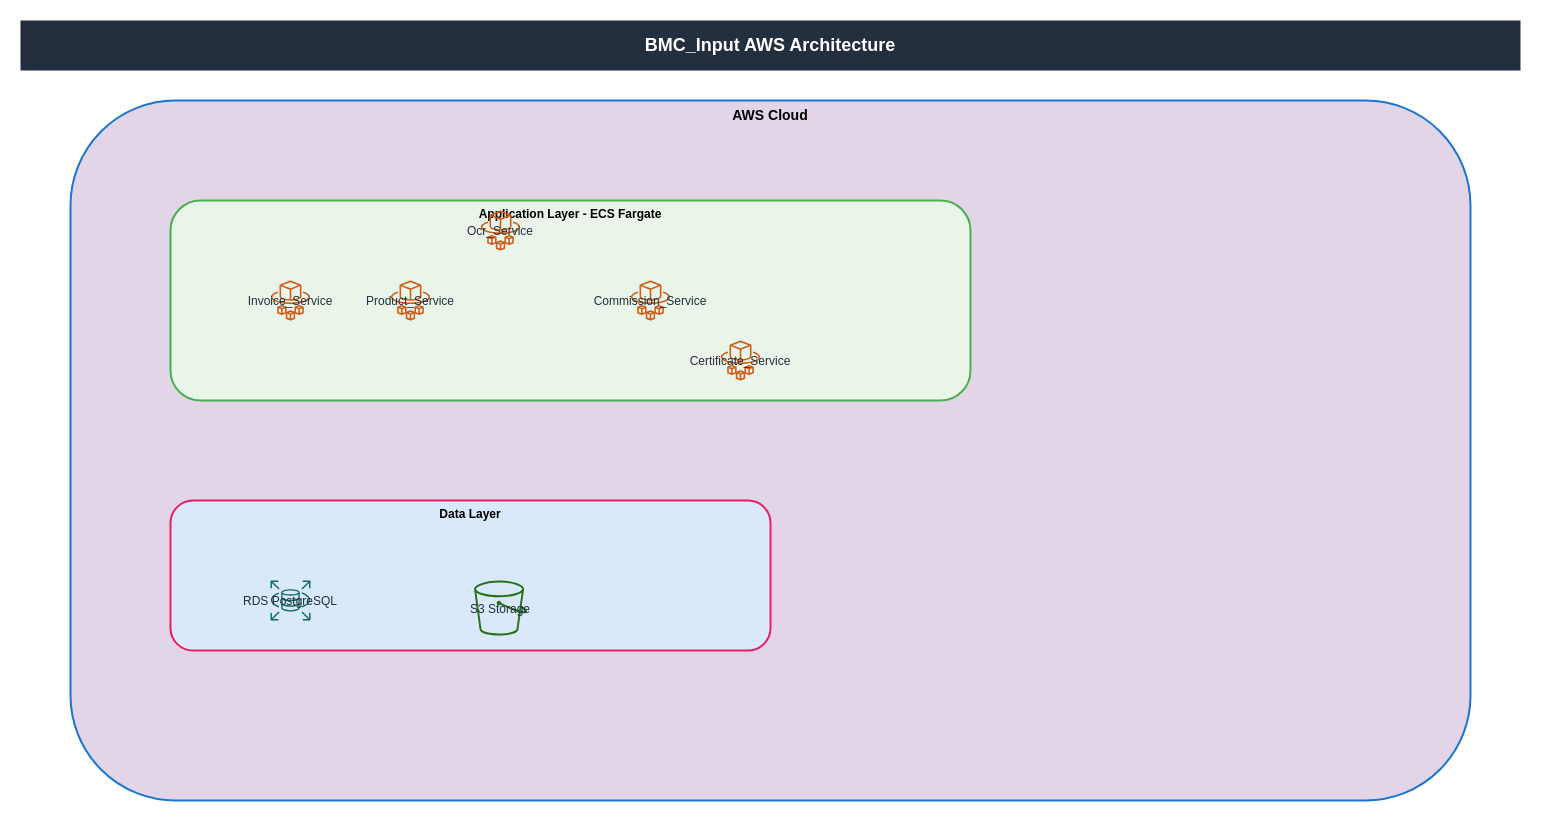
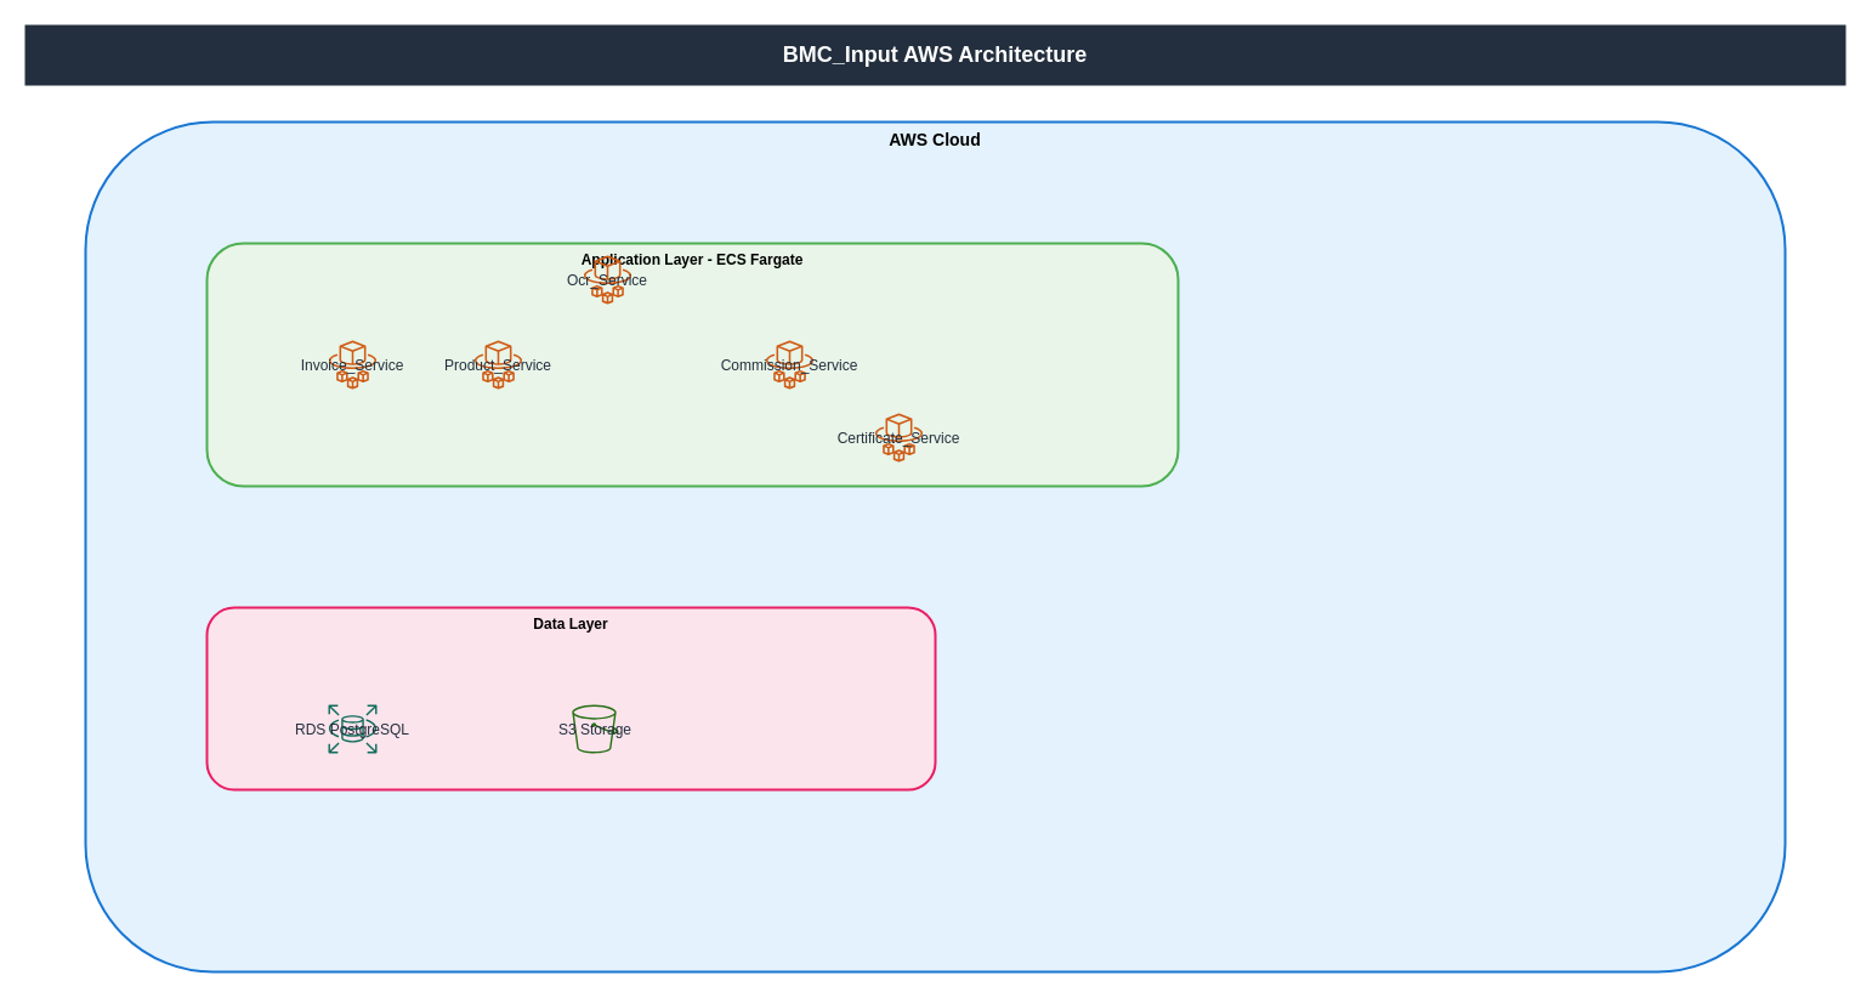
  <mxCell id="0" />
  <mxCell id="1" parent="0" />
  <mxCell id="2" value="BMC_Input AWS Architecture" style="rounded=0;whiteSpace=wrap;html=1;fillColor=#232F3E;strokeColor=none;fontColor=#FFFFFF;fontSize=18;fontStyle=1;align=center;" vertex="1" parent="1"><mxGeometry x="20" y="20" width="1500" height="50" as="geometry" /></mxCell>
- <mxCell id="3" value="AWS Cloud" style="rounded=1;whiteSpace=wrap;html=1;fillColor=#e1d5e7;strokeColor=#1976D2;strokeWidth=2;fontSize=14;fontStyle=1;verticalAlign=top;" vertex="1" parent="1"><mxGeometry x="70" y="100" width="1400" height="700" as="geometry" /></mxCell>
+ <mxCell id="3" value="AWS Cloud" style="rounded=1;whiteSpace=wrap;html=1;fillColor=#E3F2FD;strokeColor=#1976D2;strokeWidth=2;fontSize=14;fontStyle=1;verticalAlign=top;" vertex="1" parent="1"><mxGeometry x="70" y="100" width="1400" height="700" as="geometry" /></mxCell>
  <mxCell id="4" value="Application Layer - ECS Fargate" style="rounded=1;whiteSpace=wrap;html=1;fillColor=#E8F5E8;strokeColor=#4CAF50;strokeWidth=2;fontSize=12;fontStyle=1;verticalAlign=top;" vertex="1" parent="1"><mxGeometry x="170" y="200" width="800" height="200" as="geometry" /></mxCell>
  <mxCell id="5" value="Invoice_Service" style="sketch=0;outlineConnect=0;fontColor=#232F3E;fillColor=#D05C17;strokeColor=#ffffff;shape=mxgraph.aws4.fargate;" vertex="1" parent="1"><mxGeometry x="270" y="280" width="40" height="40" as="geometry" /></mxCell>
  <mxCell id="6" value="Product_Service" style="sketch=0;outlineConnect=0;fontColor=#232F3E;fillColor=#D05C17;strokeColor=#ffffff;shape=mxgraph.aws4.fargate;" vertex="1" parent="1"><mxGeometry x="390" y="280" width="40" height="40" as="geometry" /></mxCell>
  <mxCell id="7" value="Ocr_Service" style="sketch=0;outlineConnect=0;fontColor=#232F3E;fillColor=#D05C17;strokeColor=#ffffff;shape=mxgraph.aws4.fargate;" vertex="1" parent="1"><mxGeometry x="480" y="210" width="40" height="40" as="geometry" /></mxCell>
  <mxCell id="8" value="Commission_Service" style="sketch=0;outlineConnect=0;fontColor=#232F3E;fillColor=#D05C17;strokeColor=#ffffff;shape=mxgraph.aws4.fargate;" vertex="1" parent="1"><mxGeometry x="630" y="280" width="40" height="40" as="geometry" /></mxCell>
  <mxCell id="9" value="Certificate_Service" style="sketch=0;outlineConnect=0;fontColor=#232F3E;fillColor=#D05C17;strokeColor=#ffffff;shape=mxgraph.aws4.fargate;" vertex="1" parent="1"><mxGeometry x="720" y="340" width="40" height="40" as="geometry" /></mxCell>
- <mxCell id="10" value="Data Layer" style="rounded=1;whiteSpace=wrap;html=1;fillColor=#dae8fc;strokeColor=#E91E63;strokeWidth=2;fontSize=12;fontStyle=1;verticalAlign=top;" vertex="1" parent="1"><mxGeometry x="170" y="500" width="600" height="150" as="geometry" /></mxCell>
+ <mxCell id="10" value="Data Layer" style="rounded=1;whiteSpace=wrap;html=1;fillColor=#FCE4EC;strokeColor=#E91E63;strokeWidth=2;fontSize=12;fontStyle=1;verticalAlign=top;" vertex="1" parent="1"><mxGeometry x="170" y="500" width="600" height="150" as="geometry" /></mxCell>
  <mxCell id="11" value="RDS PostgreSQL" style="sketch=0;outlineConnect=0;fontColor=#232F3E;fillColor=#116D5B;strokeColor=#ffffff;shape=mxgraph.aws4.rds;" vertex="1" parent="1"><mxGeometry x="270" y="580" width="40" height="40" as="geometry" /></mxCell>
- <mxCell id="12" value="S3 Storage" style="sketch=0;outlineConnect=0;fontColor=#232F3E;fillColor=#277116;strokeColor=#ffffff;shape=mxgraph.aws4.s3;" vertex="1" parent="1"><mxGeometry x="470" y="580" width="60" height="55" as="geometry" /></mxCell>
+ <mxCell id="12" value="S3 Storage" style="sketch=0;outlineConnect=0;fontColor=#232F3E;fillColor=#277116;strokeColor=#ffffff;shape=mxgraph.aws4.s3;" vertex="1" parent="1"><mxGeometry x="470" y="580" width="40" height="40" as="geometry" /></mxCell>
